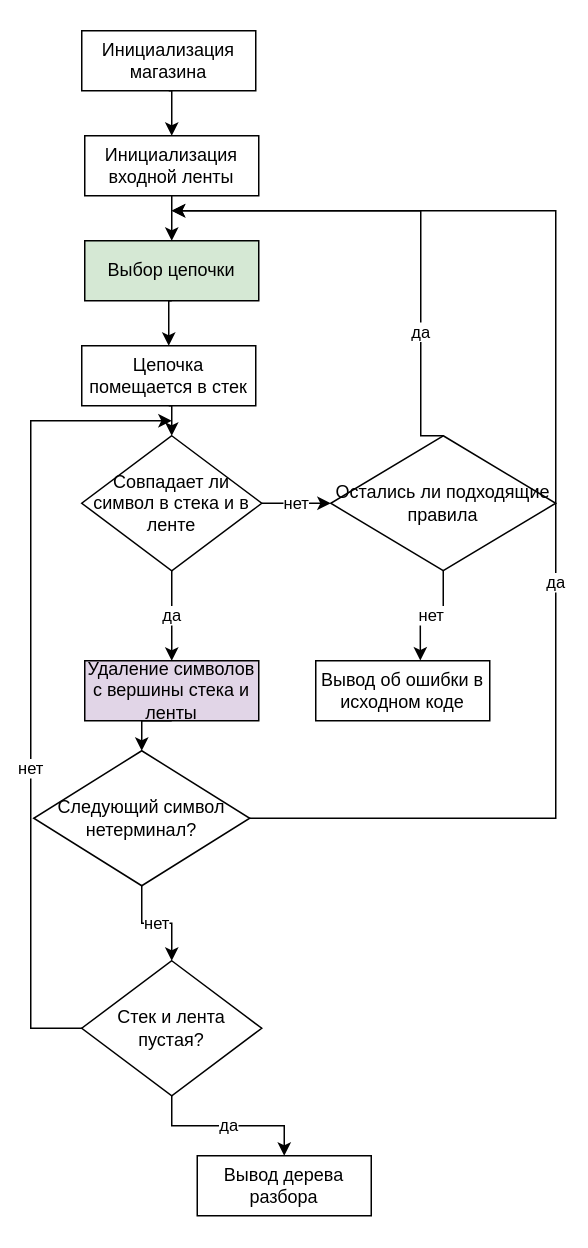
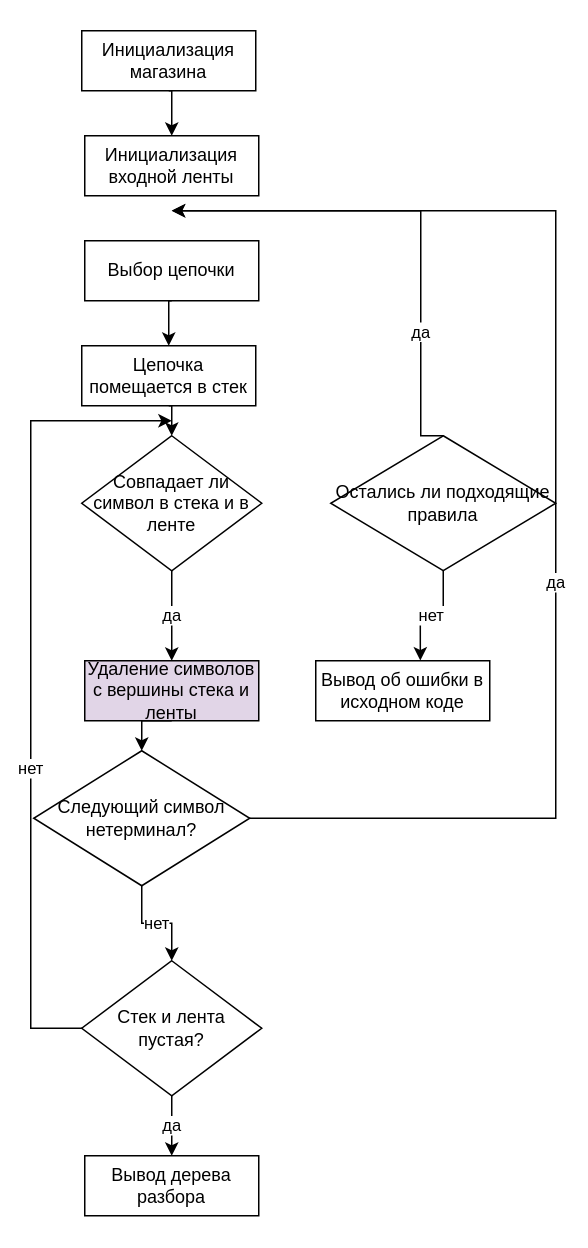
  <mxCell id="0" />
  <mxCell id="1" parent="0" />
  <mxCell id="2" style="edgeStyle=orthogonalEdgeStyle;rounded=0;orthogonalLoop=1;jettySize=auto;html=1;exitX=0.5;exitY=1;exitDx=0;exitDy=0;entryX=0.5;entryY=0;entryDx=0;entryDy=0;" parent="1" source="3" target="5" edge="1"><mxGeometry relative="1" as="geometry" /></mxCell>
  <mxCell id="3" value="Инициализация магазина" style="rounded=0;whiteSpace=wrap;html=1;" parent="1" vertex="1"><mxGeometry x="54" y="20" width="116" height="40" as="geometry" /></mxCell>
- <mxCell id="4" style="edgeStyle=orthogonalEdgeStyle;rounded=0;orthogonalLoop=1;jettySize=auto;html=1;exitX=0.5;exitY=1;exitDx=0;exitDy=0;entryX=0.5;entryY=0;entryDx=0;entryDy=0;" parent="1" source="5" target="7" edge="1"><mxGeometry relative="1" as="geometry" /></mxCell>
  <mxCell id="5" value="Инициализация входной ленты" style="rounded=0;whiteSpace=wrap;html=1;" parent="1" vertex="1"><mxGeometry x="56" y="90" width="116" height="40" as="geometry" /></mxCell>
  <mxCell id="6" style="edgeStyle=orthogonalEdgeStyle;rounded=0;orthogonalLoop=1;jettySize=auto;html=1;exitX=0.5;exitY=1;exitDx=0;exitDy=0;entryX=0.5;entryY=0;entryDx=0;entryDy=0;" parent="1" source="7" target="12" edge="1"><mxGeometry relative="1" as="geometry" /></mxCell>
- <mxCell id="7" value="Выбор цепочки" style="rounded=0;whiteSpace=wrap;html=1;fillColor=#d5e8d4;" parent="1" vertex="1"><mxGeometry x="56" y="160" width="116" height="40" as="geometry" /></mxCell>
+ <mxCell id="7" value="Выбор цепочки" style="rounded=0;whiteSpace=wrap;html=1;" parent="1" vertex="1"><mxGeometry x="56" y="160" width="116" height="40" as="geometry" /></mxCell>
  <mxCell id="8" value="да" style="edgeStyle=orthogonalEdgeStyle;rounded=0;orthogonalLoop=1;jettySize=auto;html=1;exitX=0.5;exitY=1;exitDx=0;exitDy=0;entryX=0.5;entryY=0;entryDx=0;entryDy=0;" parent="1" source="10" target="14" edge="1"><mxGeometry relative="1" as="geometry" /></mxCell>
- <mxCell id="9" value="нет" style="edgeStyle=orthogonalEdgeStyle;rounded=0;orthogonalLoop=1;jettySize=auto;html=1;exitX=1;exitY=0.5;exitDx=0;exitDy=0;entryX=0;entryY=0.5;entryDx=0;entryDy=0;endArrow=classic;endFill=1;" parent="1" source="10" target="24" edge="1"><mxGeometry relative="1" as="geometry"><Array as="points" /></mxGeometry></mxCell>
  <mxCell id="10" value="Совпадает ли символ в стека и в ленте" style="rhombus;whiteSpace=wrap;html=1;" parent="1" vertex="1"><mxGeometry x="54" y="290" width="120" height="90" as="geometry" /></mxCell>
  <mxCell id="11" style="edgeStyle=orthogonalEdgeStyle;rounded=0;orthogonalLoop=1;jettySize=auto;html=1;exitX=0.5;exitY=1;exitDx=0;exitDy=0;entryX=0.5;entryY=0;entryDx=0;entryDy=0;" parent="1" source="12" target="10" edge="1"><mxGeometry relative="1" as="geometry" /></mxCell>
  <mxCell id="12" value="Цепочка помещается в стек" style="rounded=0;whiteSpace=wrap;html=1;" parent="1" vertex="1"><mxGeometry x="54" y="230" width="116" height="40" as="geometry" /></mxCell>
  <mxCell id="13" style="edgeStyle=orthogonalEdgeStyle;rounded=0;orthogonalLoop=1;jettySize=auto;html=1;exitX=0.5;exitY=1;exitDx=0;exitDy=0;entryX=0.5;entryY=0;entryDx=0;entryDy=0;" parent="1" source="14" target="17" edge="1"><mxGeometry relative="1" as="geometry" /></mxCell>
  <mxCell id="14" value="Удаление символов с вершины стека и ленты" style="rounded=0;whiteSpace=wrap;html=1;fillColor=#e1d5e7;" parent="1" vertex="1"><mxGeometry x="56" y="440" width="116" height="40" as="geometry" /></mxCell>
  <mxCell id="15" value="да" style="edgeStyle=orthogonalEdgeStyle;rounded=0;orthogonalLoop=1;jettySize=auto;html=1;exitX=0;exitY=0.5;exitDx=0;exitDy=0;endArrow=classic;endFill=1;" parent="1" source="17" edge="1"><mxGeometry relative="1" as="geometry"><mxPoint x="114" y="140" as="targetPoint" /><Array as="points"><mxPoint x="370" y="545" /><mxPoint x="370" y="140" /></Array></mxGeometry></mxCell>
  <mxCell id="16" value="нет" style="edgeStyle=orthogonalEdgeStyle;rounded=0;orthogonalLoop=1;jettySize=auto;html=1;exitX=0.5;exitY=1;exitDx=0;exitDy=0;entryX=0.5;entryY=0;entryDx=0;entryDy=0;" parent="1" source="17" target="20" edge="1"><mxGeometry relative="1" as="geometry" /></mxCell>
  <mxCell id="17" value="Следующий символ нетерминал?" style="rhombus;whiteSpace=wrap;html=1;" parent="1" vertex="1"><mxGeometry x="22" y="500" width="144" height="90" as="geometry" /></mxCell>
  <mxCell id="18" value="нет" style="edgeStyle=orthogonalEdgeStyle;rounded=0;orthogonalLoop=1;jettySize=auto;html=1;exitX=1;exitY=0.5;exitDx=0;exitDy=0;" parent="1" source="20" edge="1"><mxGeometry relative="1" as="geometry"><Array as="points"><mxPoint x="20" y="685" /><mxPoint x="20" y="280" /></Array><mxPoint x="114" y="280" as="targetPoint" /></mxGeometry></mxCell>
  <mxCell id="19" value="да" style="edgeStyle=orthogonalEdgeStyle;rounded=0;orthogonalLoop=1;jettySize=auto;html=1;exitX=0.5;exitY=1;exitDx=0;exitDy=0;entryX=0.5;entryY=0;entryDx=0;entryDy=0;" parent="1" source="20" target="21" edge="1"><mxGeometry relative="1" as="geometry" /></mxCell>
  <mxCell id="20" value="Стек и лента пустая?" style="rhombus;whiteSpace=wrap;html=1;" parent="1" vertex="1"><mxGeometry x="54" y="640" width="120" height="90" as="geometry" /></mxCell>
- <mxCell id="21" value="Вывод дерева разбора" style="rounded=0;whiteSpace=wrap;html=1;" parent="1" vertex="1"><mxGeometry x="131" y="770" width="116" height="40" as="geometry" /></mxCell>
+ <mxCell id="21" value="Вывод дерева разбора" style="rounded=0;whiteSpace=wrap;html=1;" parent="1" vertex="1"><mxGeometry x="56" y="770" width="116" height="40" as="geometry" /></mxCell>
  <mxCell id="22" value="да" style="edgeStyle=orthogonalEdgeStyle;rounded=0;orthogonalLoop=1;jettySize=auto;html=1;exitX=0.5;exitY=0;exitDx=0;exitDy=0;endArrow=classic;endFill=1;" parent="1" source="24" edge="1"><mxGeometry x="-0.491" relative="1" as="geometry"><mxPoint as="offset" /><mxPoint x="114" y="140" as="targetPoint" /><Array as="points"><mxPoint x="280" y="140" /></Array></mxGeometry></mxCell>
  <mxCell id="23" value="нет" style="edgeStyle=orthogonalEdgeStyle;rounded=0;orthogonalLoop=1;jettySize=auto;html=1;exitX=0.5;exitY=1;exitDx=0;exitDy=0;endArrow=classic;endFill=1;entryX=0.601;entryY=-0.004;entryDx=0;entryDy=0;entryPerimeter=0;" parent="1" source="24" edge="1" target="25"><mxGeometry relative="1" as="geometry"><mxPoint x="-70" y="440" as="targetPoint" /></mxGeometry></mxCell>
  <mxCell id="24" value="Остались ли подходящие правила" style="rhombus;whiteSpace=wrap;html=1;" parent="1" vertex="1"><mxGeometry x="220" y="290" width="150" height="90" as="geometry" /></mxCell>
  <mxCell id="25" value="Вывод об ошибки в исходном коде" style="rounded=0;whiteSpace=wrap;html=1;" parent="1" vertex="1"><mxGeometry x="210" y="440" width="116" height="40" as="geometry" /></mxCell>
